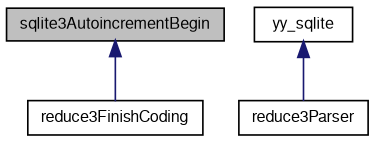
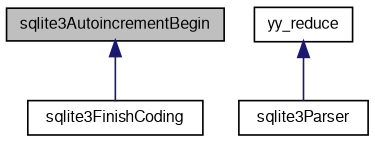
  digraph {
    rankdir=TB
    node [color=black fillcolor=white fontname=FreeSans fontsize=10 shape=record style=filled]
    edge [color=midnightblue dir=back fontname=FreeSans fontsize=10 labelfontname=FreeSans labelfontsize=10 style=solid]
    n1 [fillcolor=grey75 fontcolor=black height=0.2 label=sqlite3AutoincrementBegin width=0.4]
-   n2 [height=0.2 label=reduce3FinishCoding width=0.4]
-   n3 [height=0.2 label=yy_sqlite width=0.4]
-   n4 [height=0.2 label=reduce3Parser width=0.4]
+   n2 [height=0.2 label=sqlite3FinishCoding width=0.4]
+   n3 [height=0.2 label=yy_reduce width=0.4]
+   n4 [height=0.2 label=sqlite3Parser width=0.4]
    n1 -> n2
    n3 -> n4
  }
